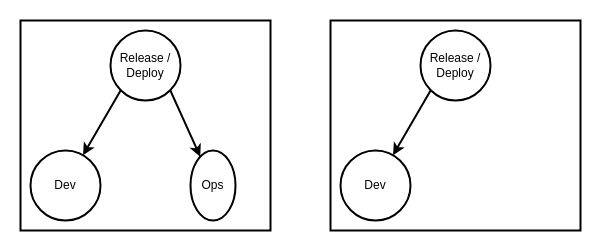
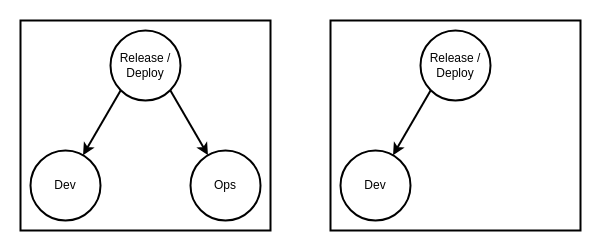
  <mxCell id="0" />
  <mxCell id="1" parent="0" />
  <mxCell id="2" value="" style="rounded=0;whiteSpace=wrap;html=1;strokeWidth=2;" vertex="1" parent="1"><mxGeometry x="330" y="20" width="250" height="210" as="geometry" /></mxCell>
  <mxCell id="3" value="" style="rounded=0;whiteSpace=wrap;html=1;strokeWidth=2;" vertex="1" parent="1"><mxGeometry x="20" y="20" width="250" height="210" as="geometry" /></mxCell>
  <mxCell id="4" value="Dev" style="ellipse;whiteSpace=wrap;html=1;aspect=fixed;strokeWidth=2;" vertex="1" parent="1"><mxGeometry x="30" y="150" width="70" height="70" as="geometry" /></mxCell>
- <mxCell id="5" value="Ops" style="ellipse;whiteSpace=wrap;html=1;aspect=fixed;strokeWidth=2;" vertex="1" parent="1"><mxGeometry x="190" y="150" width="45" height="70" as="geometry" /></mxCell>
+ <mxCell id="5" value="Ops" style="ellipse;whiteSpace=wrap;html=1;aspect=fixed;strokeWidth=2;" vertex="1" parent="1"><mxGeometry x="190" y="150" width="70" height="70" as="geometry" /></mxCell>
  <mxCell id="6" value="Release / Deploy" style="ellipse;whiteSpace=wrap;html=1;aspect=fixed;strokeWidth=2;" vertex="1" parent="1"><mxGeometry x="110" y="30" width="70" height="70" as="geometry" /></mxCell>
  <mxCell id="7" value="" style="endArrow=classic;html=1;exitX=0;exitY=1;exitDx=0;exitDy=0;strokeWidth=2;" edge="1" parent="1" source="6" target="4"><mxGeometry width="50" height="50" relative="1" as="geometry"><mxPoint x="30" y="290" as="sourcePoint" /><mxPoint x="80" y="240" as="targetPoint" /></mxGeometry></mxCell>
  <mxCell id="8" value="" style="endArrow=classic;html=1;exitX=1;exitY=1;exitDx=0;exitDy=0;strokeWidth=2;" edge="1" parent="1" source="6" target="5"><mxGeometry width="50" height="50" relative="1" as="geometry"><mxPoint x="130.251" y="99.749" as="sourcePoint" /><mxPoint x="92.536" y="164.71" as="targetPoint" /></mxGeometry></mxCell>
  <mxCell id="9" value="Dev" style="ellipse;whiteSpace=wrap;html=1;aspect=fixed;strokeWidth=2;" vertex="1" parent="1"><mxGeometry x="340" y="150" width="70" height="70" as="geometry" /></mxCell>
  <mxCell id="10" value="Release / Deploy" style="ellipse;whiteSpace=wrap;html=1;aspect=fixed;strokeWidth=2;" vertex="1" parent="1"><mxGeometry x="420" y="30" width="70" height="70" as="geometry" /></mxCell>
  <mxCell id="11" value="" style="endArrow=classic;html=1;exitX=0;exitY=1;exitDx=0;exitDy=0;strokeWidth=2;" edge="1" parent="1" source="10" target="9"><mxGeometry width="50" height="50" relative="1" as="geometry"><mxPoint x="340" y="290" as="sourcePoint" /><mxPoint x="390" y="240" as="targetPoint" /></mxGeometry></mxCell>
